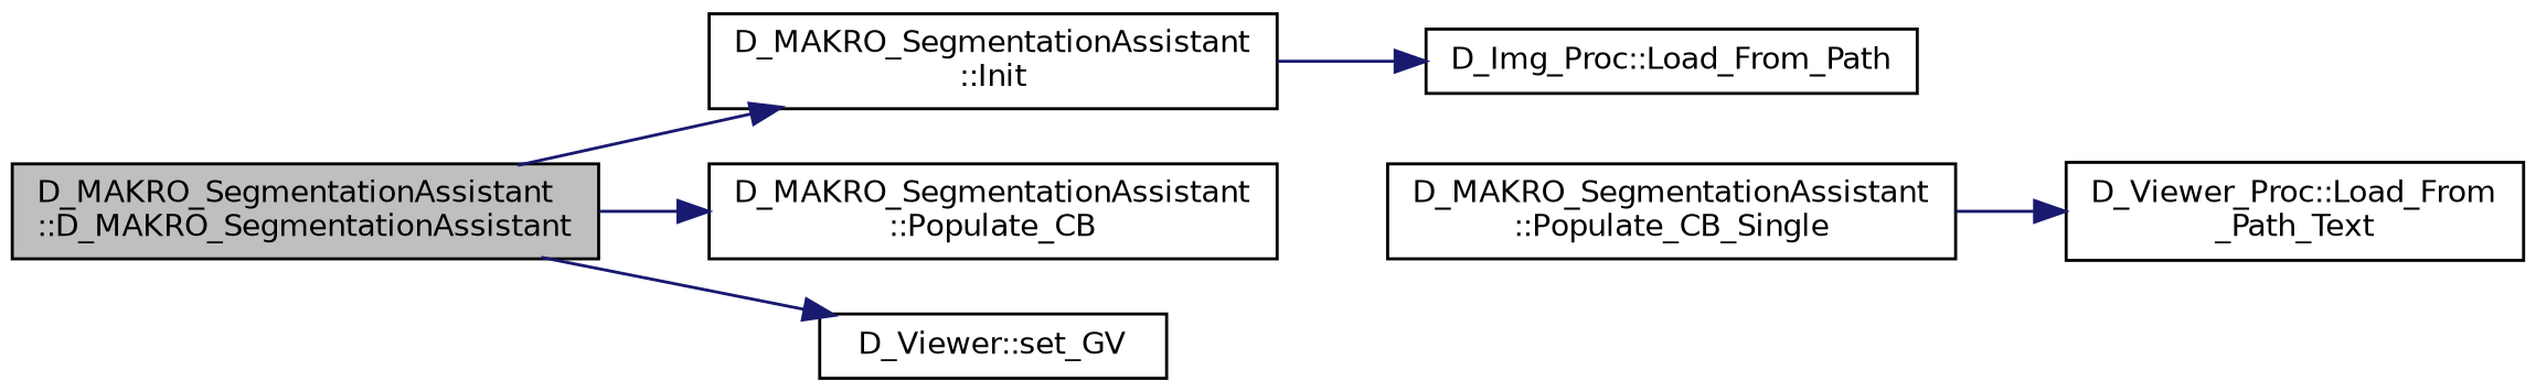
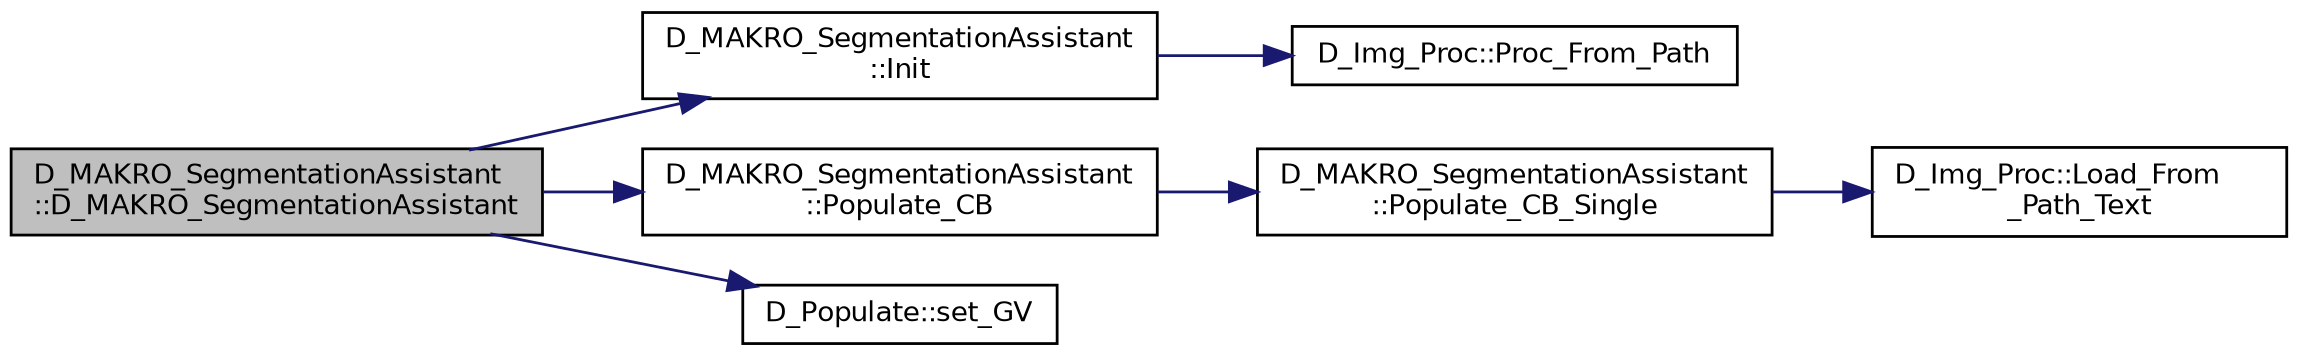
  digraph {
    rankdir=LR
    node [color=black fillcolor=white fontname=Helvetica fontsize=10 shape=record style=filled]
    edge [color=midnightblue fontname=Helvetica fontsize=10 labelfontname=Helvetica labelfontsize=10 style=solid]
    n1 [fillcolor=grey75 fontcolor=black height=0.2 label="D_MAKRO_SegmentationAssistant\l::D_MAKRO_SegmentationAssistant" width=0.4]
    n2 [height=0.2 label="D_MAKRO_SegmentationAssistant\l::Init" width=0.4]
    n3 [height=0.2 label="D_MAKRO_SegmentationAssistant\l::Populate_CB" width=0.4]
-   n4 [height=0.2 label="D_Viewer::set_GV" width=0.4]
-   n5 [height=0.2 label="D_Img_Proc::Load_From_Path" width=0.4]
+   n4 [height=0.2 label="D_Populate::set_GV" width=0.4]
+   n5 [height=0.2 label="D_Img_Proc::Proc_From_Path" width=0.4]
    n6 [height=0.2 label="D_MAKRO_SegmentationAssistant\l::Populate_CB_Single" width=0.4]
-   n7 [height=0.2 label="D_Viewer_Proc::Load_From\l_Path_Text" width=0.4]
+   n7 [height=0.2 label="D_Img_Proc::Load_From\l_Path_Text" width=0.4]
    n1 -> n2
    n1 -> n3
    n1 -> n4
    n2 -> n5
+   n3 -> n6
    n6 -> n7
  }
